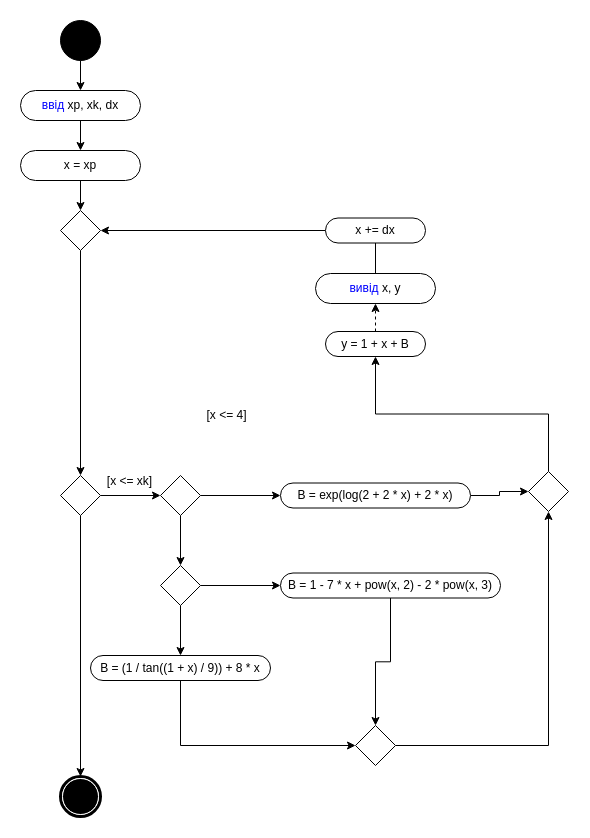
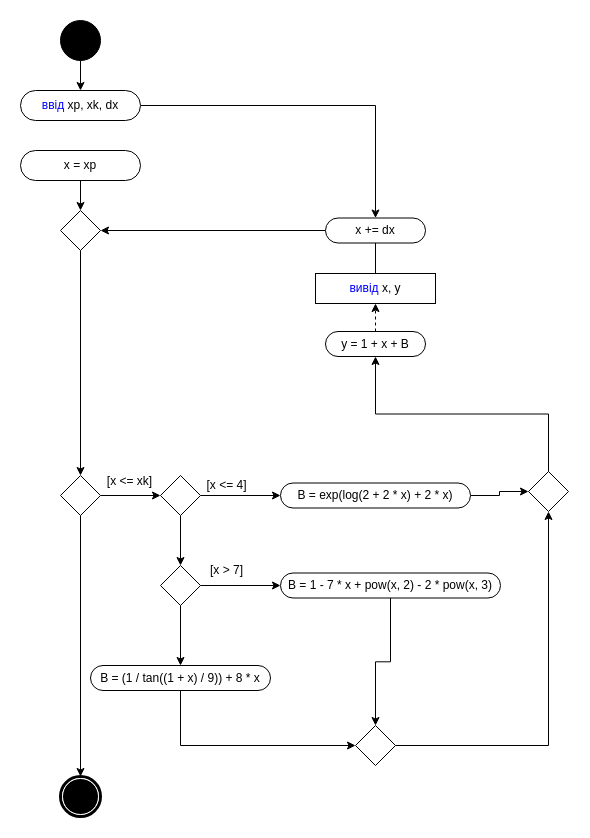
  <mxCell id="0" />
  <mxCell id="1" parent="0" />
  <mxCell id="2" value="" style="edgeStyle=orthogonalEdgeStyle;rounded=0;orthogonalLoop=1;jettySize=auto;html=1;" edge="1" parent="1" source="3" target="6"><mxGeometry relative="1" as="geometry" /></mxCell>
  <mxCell id="3" value="" style="ellipse;whiteSpace=wrap;html=1;rounded=0;shadow=0;comic=0;labelBackgroundColor=none;strokeWidth=1;fillColor=#000000;fontFamily=Verdana;fontSize=12;align=center;" parent="1" vertex="1"><mxGeometry x="60" y="20" width="40" height="40" as="geometry" /></mxCell>
  <mxCell id="4" value="" style="shape=mxgraph.bpmn.shape;html=1;verticalLabelPosition=bottom;labelBackgroundColor=#ffffff;verticalAlign=top;perimeter=ellipsePerimeter;outline=end;symbol=terminate;rounded=0;shadow=0;comic=0;strokeWidth=1;fontFamily=Verdana;fontSize=12;align=center;" parent="1" vertex="1"><mxGeometry x="60" y="776" width="40" height="40" as="geometry" /></mxCell>
- <mxCell id="5" value="" style="edgeStyle=orthogonalEdgeStyle;rounded=0;orthogonalLoop=1;jettySize=auto;html=1;" edge="1" parent="1" source="6" target="8"><mxGeometry relative="1" as="geometry" /></mxCell>
+ <mxCell id="5" value="" style="edgeStyle=orthogonalEdgeStyle;rounded=0;orthogonalLoop=1;jettySize=auto;html=1;" edge="1" parent="1" source="6" target="31"><mxGeometry relative="1" as="geometry" /></mxCell>
  <mxCell id="6" value="&lt;font color=&quot;#0000ff&quot;&gt;ввід&lt;/font&gt;&lt;font color=&quot;#000000&quot;&gt;&amp;nbsp;xp, xk, dx&lt;/font&gt;" style="rounded=1;whiteSpace=wrap;html=1;arcSize=50;" vertex="1" parent="1"><mxGeometry x="20" y="90" width="120" height="30" as="geometry" /></mxCell>
  <mxCell id="7" value="" style="edgeStyle=orthogonalEdgeStyle;rounded=0;orthogonalLoop=1;jettySize=auto;html=1;" edge="1" parent="1" source="8" target="10"><mxGeometry relative="1" as="geometry" /></mxCell>
  <mxCell id="8" value="x = xp" style="rounded=1;whiteSpace=wrap;html=1;arcSize=50;" vertex="1" parent="1"><mxGeometry x="20" y="150" width="120" height="30" as="geometry" /></mxCell>
  <mxCell id="9" value="" style="edgeStyle=orthogonalEdgeStyle;rounded=0;orthogonalLoop=1;jettySize=auto;html=1;exitX=0.5;exitY=1;exitDx=0;exitDy=0;" edge="1" parent="1" source="10" target="13"><mxGeometry relative="1" as="geometry"><mxPoint x="103" y="301" as="sourcePoint" /></mxGeometry></mxCell>
  <mxCell id="10" value="" style="rhombus;whiteSpace=wrap;html=1;" vertex="1" parent="1"><mxGeometry x="60" y="210" width="40" height="40" as="geometry" /></mxCell>
  <mxCell id="11" value="" style="edgeStyle=orthogonalEdgeStyle;rounded=0;orthogonalLoop=1;jettySize=auto;html=1;" edge="1" parent="1" source="13" target="16"><mxGeometry relative="1" as="geometry" /></mxCell>
  <mxCell id="12" style="edgeStyle=orthogonalEdgeStyle;rounded=0;orthogonalLoop=1;jettySize=auto;html=1;exitX=0.5;exitY=1;exitDx=0;exitDy=0;entryX=0.5;entryY=0;entryDx=0;entryDy=0;" edge="1" parent="1" source="13" target="4"><mxGeometry relative="1" as="geometry" /></mxCell>
  <mxCell id="13" value="" style="rhombus;whiteSpace=wrap;html=1;" vertex="1" parent="1"><mxGeometry x="60" y="475" width="40" height="40" as="geometry" /></mxCell>
  <mxCell id="14" value="" style="edgeStyle=orthogonalEdgeStyle;rounded=0;orthogonalLoop=1;jettySize=auto;html=1;" edge="1" parent="1" source="16" target="18"><mxGeometry relative="1" as="geometry" /></mxCell>
  <mxCell id="15" value="" style="edgeStyle=orthogonalEdgeStyle;rounded=0;orthogonalLoop=1;jettySize=auto;html=1;" edge="1" parent="1" source="16" target="21"><mxGeometry relative="1" as="geometry" /></mxCell>
  <mxCell id="16" value="" style="rhombus;whiteSpace=wrap;html=1;" vertex="1" parent="1"><mxGeometry x="160" y="475" width="40" height="40" as="geometry" /></mxCell>
  <mxCell id="17" style="edgeStyle=orthogonalEdgeStyle;rounded=0;orthogonalLoop=1;jettySize=auto;html=1;exitX=1;exitY=0.5;exitDx=0;exitDy=0;entryX=0;entryY=0.5;entryDx=0;entryDy=0;" edge="1" parent="1" source="18" target="35"><mxGeometry relative="1" as="geometry" /></mxCell>
  <mxCell id="18" value="&lt;div&gt;&lt;span&gt;&#09;&#09;&#09;&lt;/span&gt;B = exp(log(2 + 2 * x) + 2 * x)&lt;/div&gt;" style="rounded=1;whiteSpace=wrap;html=1;arcSize=50;" vertex="1" parent="1"><mxGeometry x="280" y="482.5" width="190" height="25" as="geometry" /></mxCell>
  <mxCell id="19" value="" style="edgeStyle=orthogonalEdgeStyle;rounded=0;orthogonalLoop=1;jettySize=auto;html=1;" edge="1" parent="1" source="21" target="23"><mxGeometry relative="1" as="geometry" /></mxCell>
  <mxCell id="20" value="" style="edgeStyle=orthogonalEdgeStyle;rounded=0;orthogonalLoop=1;jettySize=auto;html=1;" edge="1" parent="1" source="21" target="25"><mxGeometry relative="1" as="geometry" /></mxCell>
  <mxCell id="21" value="" style="rhombus;whiteSpace=wrap;html=1;" vertex="1" parent="1"><mxGeometry x="160" y="565" width="40" height="40" as="geometry" /></mxCell>
  <mxCell id="22" style="edgeStyle=orthogonalEdgeStyle;rounded=0;orthogonalLoop=1;jettySize=auto;html=1;exitX=0.5;exitY=1;exitDx=0;exitDy=0;entryX=0.5;entryY=0;entryDx=0;entryDy=0;" edge="1" parent="1" source="23" target="33"><mxGeometry relative="1" as="geometry" /></mxCell>
  <mxCell id="23" value="&lt;div&gt;&lt;span&gt;&#09;&#09;&#09;&#09;&lt;/span&gt;B = 1 - 7 * x + pow(x, 2) - 2 * pow(x, 3)&lt;/div&gt;" style="rounded=1;whiteSpace=wrap;html=1;arcSize=50;" vertex="1" parent="1"><mxGeometry x="280" y="572.5" width="220" height="25" as="geometry" /></mxCell>
  <mxCell id="24" style="edgeStyle=orthogonalEdgeStyle;rounded=0;orthogonalLoop=1;jettySize=auto;html=1;exitX=0.5;exitY=1;exitDx=0;exitDy=0;entryX=0;entryY=0.5;entryDx=0;entryDy=0;" edge="1" parent="1" source="25" target="33"><mxGeometry relative="1" as="geometry" /></mxCell>
- <mxCell id="25" value="&lt;div&gt;&lt;span&gt;&#09;&#09;&#09;&#09;&lt;/span&gt;B = (1 / tan((1 + x) / 9)) + 8 * x&lt;/div&gt;" style="rounded=1;whiteSpace=wrap;html=1;arcSize=50;" vertex="1" parent="1"><mxGeometry x="90" y="655" width="180" height="25" as="geometry" /></mxCell>
+ <mxCell id="25" value="&lt;div&gt;&lt;span&gt;&#09;&#09;&#09;&#09;&lt;/span&gt;B = (1 / tan((1 + x) / 9)) + 8 * x&lt;/div&gt;" style="rounded=1;whiteSpace=wrap;html=1;arcSize=50;" vertex="1" parent="1"><mxGeometry x="90" y="665" width="180" height="25" as="geometry" /></mxCell>
  <mxCell id="26" style="edgeStyle=orthogonalEdgeStyle;rounded=0;orthogonalLoop=1;jettySize=auto;html=1;exitX=0.5;exitY=0;exitDx=0;exitDy=0;entryX=0.5;entryY=1;entryDx=0;entryDy=0;dashed=1;" edge="1" parent="1" source="27" target="29"><mxGeometry relative="1" as="geometry" /></mxCell>
  <mxCell id="27" value="y = 1 + x + B" style="rounded=1;whiteSpace=wrap;html=1;arcSize=50;" vertex="1" parent="1"><mxGeometry x="325" y="331" width="100" height="25" as="geometry" /></mxCell>
  <mxCell id="28" style="edgeStyle=orthogonalEdgeStyle;rounded=0;orthogonalLoop=1;jettySize=auto;html=1;exitX=0.5;exitY=0;exitDx=0;exitDy=0;entryX=0.5;entryY=1;entryDx=0;entryDy=0;endArrow=none;" edge="1" parent="1" source="29" target="31"><mxGeometry relative="1" as="geometry" /></mxCell>
- <mxCell id="29" value="&lt;font color=&quot;#0000ff&quot;&gt;вивід&lt;/font&gt;&lt;font color=&quot;#000000&quot;&gt;&amp;nbsp;x, y&lt;/font&gt;" style="rounded=1;whiteSpace=wrap;html=1;arcSize=50;" vertex="1" parent="1"><mxGeometry x="315" y="273" width="120" height="30" as="geometry" /></mxCell>
+ <mxCell id="29" value="&lt;font color=&quot;#0000ff&quot;&gt;вивід&lt;/font&gt;&lt;font color=&quot;#000000&quot;&gt;&amp;nbsp;x, y&lt;/font&gt;" style="whiteSpace=wrap;html=1;arcSize=50;rounded=0;" vertex="1" parent="1"><mxGeometry x="315" y="273" width="120" height="30" as="geometry" /></mxCell>
  <mxCell id="30" style="edgeStyle=orthogonalEdgeStyle;rounded=0;orthogonalLoop=1;jettySize=auto;html=1;entryX=1;entryY=0.5;entryDx=0;entryDy=0;" edge="1" parent="1" source="31" target="10"><mxGeometry relative="1" as="geometry" /></mxCell>
  <mxCell id="31" value="x += dx" style="rounded=1;whiteSpace=wrap;html=1;arcSize=50;" vertex="1" parent="1"><mxGeometry x="325" y="217.5" width="100" height="25" as="geometry" /></mxCell>
  <mxCell id="32" style="edgeStyle=orthogonalEdgeStyle;rounded=0;orthogonalLoop=1;jettySize=auto;html=1;exitX=1;exitY=0.5;exitDx=0;exitDy=0;entryX=0.5;entryY=1;entryDx=0;entryDy=0;" edge="1" parent="1" source="33" target="35"><mxGeometry relative="1" as="geometry"><mxPoint x="546.824" y="509.353" as="targetPoint" /></mxGeometry></mxCell>
  <mxCell id="33" value="" style="rhombus;whiteSpace=wrap;html=1;" vertex="1" parent="1"><mxGeometry x="355" y="725" width="40" height="40" as="geometry" /></mxCell>
  <mxCell id="34" style="edgeStyle=orthogonalEdgeStyle;rounded=0;orthogonalLoop=1;jettySize=auto;html=1;exitX=0.5;exitY=0;exitDx=0;exitDy=0;entryX=0.5;entryY=1;entryDx=0;entryDy=0;" edge="1" parent="1" source="35" target="27"><mxGeometry relative="1" as="geometry" /></mxCell>
  <mxCell id="35" value="" style="rhombus;whiteSpace=wrap;html=1;" vertex="1" parent="1"><mxGeometry x="528" y="471" width="40" height="40" as="geometry" /></mxCell>
  <mxCell id="36" value="[x &amp;lt;= xk]" style="text;html=1;strokeColor=none;fillColor=none;align=center;verticalAlign=middle;whiteSpace=wrap;rounded=0;" vertex="1" parent="1"><mxGeometry x="103" y="471" width="53" height="20" as="geometry" /></mxCell>
- <mxCell id="37" value="[x &amp;lt;= 4]" style="text;html=1;strokeColor=none;fillColor=none;align=center;verticalAlign=middle;whiteSpace=wrap;rounded=0;" vertex="1" parent="1"><mxGeometry x="200" y="405" width="53" height="20" as="geometry" /></mxCell>
+ <mxCell id="37" value="[x &amp;lt;= 4]" style="text;html=1;strokeColor=none;fillColor=none;align=center;verticalAlign=middle;whiteSpace=wrap;rounded=0;" vertex="1" parent="1"><mxGeometry x="200" y="475" width="53" height="20" as="geometry" /></mxCell>
+ <mxCell id="38" value="[x &amp;gt; 7]" style="text;html=1;strokeColor=none;fillColor=none;align=center;verticalAlign=middle;whiteSpace=wrap;rounded=0;" vertex="1" parent="1"><mxGeometry x="200" y="560" width="53" height="20" as="geometry" /></mxCell>
